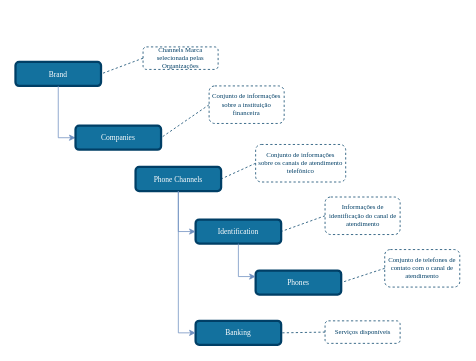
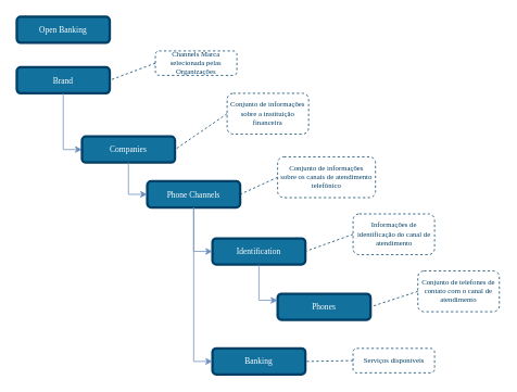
  <mxCell id="0" />
  <mxCell id="1" parent="0" />
+ <mxCell id="2" value="Open Banking" style="rounded=1;whiteSpace=wrap;html=1;comic=0;shadow=0;backgroundOutline=0;snapToPoint=0;fixDash=0;strokeWidth=3;fontFamily=Verdana;fontStyle=0;labelBackgroundColor=none;labelBorderColor=none;fontSize=10;fillColor=#13719E;strokeColor=#003F66;fontColor=#ffffff;" parent="1" vertex="1"><mxGeometry x="20" y="20" width="114" height="32" as="geometry" /></mxCell>
  <mxCell id="3" value="Phone Channels" style="rounded=1;whiteSpace=wrap;html=1;comic=0;shadow=0;backgroundOutline=0;snapToPoint=0;fixDash=0;strokeWidth=3;fontFamily=Verdana;fontStyle=0;labelBackgroundColor=none;labelBorderColor=none;fontSize=10;fillColor=#13719E;strokeColor=#003F66;fontColor=#ffffff;" parent="1" vertex="1"><mxGeometry x="180" y="222" width="114" height="32" as="geometry" /></mxCell>
  <mxCell id="4" value="Banking" style="rounded=1;whiteSpace=wrap;html=1;comic=0;shadow=0;backgroundOutline=0;snapToPoint=0;fixDash=0;strokeWidth=3;fontFamily=Verdana;fontStyle=0;labelBackgroundColor=none;labelBorderColor=none;fontSize=10;fillColor=#13719E;strokeColor=#003F66;fontColor=#ffffff;" parent="1" vertex="1"><mxGeometry x="260" y="427" width="114" height="32" as="geometry" /></mxCell>
  <mxCell id="5" value="&lt;font style=&quot;font-size: 9px&quot;&gt;Conjunto de informações sobre os canais de atendimento telefônico&lt;/font&gt;" style="rounded=1;whiteSpace=wrap;html=1;shadow=0;comic=0;strokeColor=#003F66;strokeWidth=1;fillColor=#ffffff;gradientColor=#ffffff;fontFamily=Verdana;fontSize=9;fontColor=#003F66;dashed=1;spacingLeft=5;spacing=0;spacingRight=5;spacingBottom=5;spacingTop=5;align=center;verticalAlign=middle;" parent="1" vertex="1"><mxGeometry x="340" y="192" width="120" height="50" as="geometry" /></mxCell>
  <mxCell id="6" value="" style="endArrow=none;dashed=1;html=1;shadow=0;strokeColor=#003F66;fontFamily=Verdana;fontSize=9;fontColor=#003F66;exitX=0;exitY=0.5;exitDx=0;exitDy=0;entryX=1;entryY=0.5;entryDx=0;entryDy=0;" parent="1" source="5" target="3" edge="1"><mxGeometry width="50" height="50" relative="1" as="geometry"><mxPoint x="430" y="262" as="sourcePoint" /><mxPoint x="480" y="212" as="targetPoint" /></mxGeometry></mxCell>
  <mxCell id="7" value="&lt;font style=&quot;font-size: 9px&quot;&gt;Serviços disponíveis&lt;/font&gt;" style="rounded=1;whiteSpace=wrap;html=1;shadow=0;comic=0;strokeColor=#003F66;strokeWidth=1;fillColor=#ffffff;gradientColor=#ffffff;fontFamily=Verdana;fontSize=9;fontColor=#003F66;dashed=1;spacingLeft=5;spacing=0;spacingRight=5;spacingBottom=5;spacingTop=5;align=center;verticalAlign=middle;" parent="1" vertex="1"><mxGeometry x="432.5" y="427" width="100" height="30" as="geometry" /></mxCell>
  <mxCell id="8" value="" style="endArrow=none;dashed=1;html=1;shadow=0;strokeColor=#003F66;fontFamily=Verdana;fontSize=9;fontColor=#003F66;entryX=1;entryY=0.5;entryDx=0;entryDy=0;exitX=0;exitY=0.5;exitDx=0;exitDy=0;" parent="1" source="7" target="4" edge="1"><mxGeometry width="50" height="50" relative="1" as="geometry"><mxPoint x="472.5" y="497" as="sourcePoint" /><mxPoint x="657.5" y="244" as="targetPoint" /></mxGeometry></mxCell>
  <mxCell id="9" value="Brand" style="rounded=1;whiteSpace=wrap;html=1;comic=0;shadow=0;backgroundOutline=0;snapToPoint=0;fixDash=0;strokeWidth=3;fontFamily=Verdana;fontStyle=0;labelBackgroundColor=none;labelBorderColor=none;fontSize=10;fillColor=#13719E;strokeColor=#003F66;fontColor=#ffffff;" parent="1" vertex="1"><mxGeometry x="20" y="82" width="114" height="32" as="geometry" /></mxCell>
  <mxCell id="10" value="&lt;font style=&quot;font-size: 9px&quot;&gt;Channels Marca selecionada pelas Organizações&lt;/font&gt;" style="rounded=1;whiteSpace=wrap;html=1;shadow=0;comic=0;strokeColor=#003F66;strokeWidth=1;fillColor=#ffffff;gradientColor=#ffffff;fontFamily=Verdana;fontSize=9;fontColor=#003F66;dashed=1;spacingLeft=5;spacing=0;spacingRight=5;spacingBottom=5;spacingTop=5;align=center;verticalAlign=middle;" parent="1" vertex="1"><mxGeometry x="190" y="62" width="100" height="30" as="geometry" /></mxCell>
  <mxCell id="11" value="" style="endArrow=none;dashed=1;html=1;shadow=0;strokeColor=#003F66;fontFamily=Verdana;fontSize=9;fontColor=#003F66;exitX=0;exitY=0.5;exitDx=0;exitDy=0;entryX=1;entryY=0.5;entryDx=0;entryDy=0;" parent="1" source="10" target="9" edge="1"><mxGeometry width="50" height="50" relative="1" as="geometry"><mxPoint x="195" y="182" as="sourcePoint" /><mxPoint x="144" y="192" as="targetPoint" /></mxGeometry></mxCell>
  <mxCell id="12" style="edgeStyle=orthogonalEdgeStyle;rounded=0;orthogonalLoop=1;jettySize=auto;html=1;exitX=0.5;exitY=1;exitDx=0;exitDy=0;entryX=0;entryY=0.5;entryDx=0;entryDy=0;strokeColor=#6C8EBF;endArrow=classic;endFill=1;" parent="1" source="9" target="14" edge="1"><mxGeometry relative="1" as="geometry"><mxPoint x="40" y="162" as="sourcePoint" /><mxPoint x="75" y="204" as="targetPoint" /></mxGeometry></mxCell>
  <mxCell id="13" style="edgeStyle=orthogonalEdgeStyle;rounded=0;orthogonalLoop=1;jettySize=auto;html=1;exitX=0.5;exitY=1;exitDx=0;exitDy=0;entryX=0;entryY=0.5;entryDx=0;entryDy=0;strokeColor=#6C8EBF;endArrow=classic;endFill=1;" parent="1" source="3" target="4" edge="1"><mxGeometry relative="1" as="geometry"><mxPoint x="180" y="374" as="sourcePoint" /><mxPoint x="213" y="428" as="targetPoint" /></mxGeometry></mxCell>
  <mxCell id="14" value="Companies" style="rounded=1;whiteSpace=wrap;html=1;comic=0;shadow=0;backgroundOutline=0;snapToPoint=0;fixDash=0;strokeWidth=3;fontFamily=Verdana;fontStyle=0;labelBackgroundColor=none;labelBorderColor=none;fontSize=10;fillColor=#13719E;strokeColor=#003F66;fontColor=#ffffff;" parent="1" vertex="1"><mxGeometry x="100" y="167" width="114" height="32" as="geometry" /></mxCell>
+ <mxCell id="15" style="edgeStyle=orthogonalEdgeStyle;rounded=0;orthogonalLoop=1;jettySize=auto;html=1;exitX=0.5;exitY=1;exitDx=0;exitDy=0;entryX=0;entryY=0.5;entryDx=0;entryDy=0;strokeColor=#6C8EBF;endArrow=classic;endFill=1;" parent="1" source="14" target="3" edge="1"><mxGeometry relative="1" as="geometry"><mxPoint x="111" y="273" as="sourcePoint" /><mxPoint x="134" y="327" as="targetPoint" /></mxGeometry></mxCell>
  <mxCell id="16" value="&lt;font style=&quot;font-size: 9px&quot;&gt;Conjunto de informações sobre a instituição financeira&lt;/font&gt;" style="rounded=1;whiteSpace=wrap;html=1;shadow=0;comic=0;strokeColor=#003F66;strokeWidth=1;fillColor=#ffffff;gradientColor=#ffffff;fontFamily=Verdana;fontSize=9;fontColor=#003F66;dashed=1;spacingLeft=5;spacing=0;spacingRight=5;spacingBottom=5;spacingTop=5;align=center;verticalAlign=middle;" parent="1" vertex="1"><mxGeometry x="278" y="114" width="100" height="50" as="geometry" /></mxCell>
  <mxCell id="17" value="Identification" style="rounded=1;whiteSpace=wrap;html=1;comic=0;shadow=0;backgroundOutline=0;snapToPoint=0;fixDash=0;strokeWidth=3;fontFamily=Verdana;fontStyle=0;labelBackgroundColor=none;labelBorderColor=none;fontSize=10;fillColor=#13719E;strokeColor=#003F66;fontColor=#ffffff;" vertex="1" parent="1"><mxGeometry x="260" y="292" width="114" height="32" as="geometry" /></mxCell>
  <mxCell id="18" value="Informações de identificação do canal de atendimento" style="rounded=1;whiteSpace=wrap;html=1;shadow=0;comic=0;strokeColor=#003F66;strokeWidth=1;fillColor=#ffffff;gradientColor=#ffffff;fontFamily=Verdana;fontSize=9;fontColor=#003F66;dashed=1;spacingLeft=5;spacing=0;spacingRight=5;spacingBottom=5;spacingTop=5;align=center;verticalAlign=middle;" vertex="1" parent="1"><mxGeometry x="432.5" y="262" width="100" height="50" as="geometry" /></mxCell>
  <mxCell id="19" value="" style="endArrow=none;dashed=1;html=1;shadow=0;strokeColor=#003F66;fontFamily=Verdana;fontSize=9;fontColor=#003F66;entryX=1;entryY=0.5;entryDx=0;entryDy=0;exitX=0;exitY=0.5;exitDx=0;exitDy=0;" edge="1" parent="1" source="18" target="17"><mxGeometry width="50" height="50" relative="1" as="geometry"><mxPoint x="471" y="347" as="sourcePoint" /><mxPoint x="656" y="94" as="targetPoint" /></mxGeometry></mxCell>
  <mxCell id="20" style="edgeStyle=orthogonalEdgeStyle;rounded=0;orthogonalLoop=1;jettySize=auto;html=1;exitX=0.5;exitY=1;exitDx=0;exitDy=0;entryX=0;entryY=0.5;entryDx=0;entryDy=0;strokeColor=#6C8EBF;endArrow=classic;endFill=1;" edge="1" parent="1" target="17" source="3"><mxGeometry relative="1" as="geometry"><mxPoint x="237" y="202" as="sourcePoint" /><mxPoint x="213" y="376" as="targetPoint" /></mxGeometry></mxCell>
  <mxCell id="21" value="Phones" style="rounded=1;whiteSpace=wrap;html=1;comic=0;shadow=0;backgroundOutline=0;snapToPoint=0;fixDash=0;strokeWidth=3;fontFamily=Verdana;fontStyle=0;labelBackgroundColor=none;labelBorderColor=none;fontSize=10;fillColor=#13719E;strokeColor=#003F66;fontColor=#ffffff;" vertex="1" parent="1"><mxGeometry x="340" y="360" width="114" height="32" as="geometry" /></mxCell>
  <mxCell id="22" value="Conjunto de telefones de contato com o canal de atendimento" style="rounded=1;whiteSpace=wrap;html=1;shadow=0;comic=0;strokeColor=#003F66;strokeWidth=1;fillColor=#ffffff;gradientColor=#ffffff;fontFamily=Verdana;fontSize=9;fontColor=#003F66;dashed=1;spacingLeft=5;spacing=0;spacingRight=5;spacingBottom=5;spacingTop=5;align=center;verticalAlign=middle;" vertex="1" parent="1"><mxGeometry x="512" y="332" width="100" height="50" as="geometry" /></mxCell>
  <mxCell id="23" value="" style="endArrow=none;dashed=1;html=1;shadow=0;strokeColor=#003F66;fontFamily=Verdana;fontSize=9;fontColor=#003F66;entryX=1;entryY=0.5;entryDx=0;entryDy=0;exitX=0;exitY=0.5;exitDx=0;exitDy=0;" edge="1" parent="1" source="22" target="21"><mxGeometry width="50" height="50" relative="1" as="geometry"><mxPoint x="523" y="417" as="sourcePoint" /><mxPoint x="708" y="164" as="targetPoint" /></mxGeometry></mxCell>
  <mxCell id="24" style="edgeStyle=orthogonalEdgeStyle;rounded=0;orthogonalLoop=1;jettySize=auto;html=1;exitX=0.5;exitY=1;exitDx=0;exitDy=0;entryX=0;entryY=0.25;entryDx=0;entryDy=0;strokeColor=#6C8EBF;endArrow=classic;endFill=1;" edge="1" parent="1" source="17" target="21"><mxGeometry relative="1" as="geometry"><mxPoint x="227" y="264" as="sourcePoint" /><mxPoint x="270" y="320" as="targetPoint" /></mxGeometry></mxCell>
  <mxCell id="25" value="" style="endArrow=none;dashed=1;html=1;shadow=0;strokeColor=#003F66;fontFamily=Verdana;fontSize=9;fontColor=#003F66;exitX=0;exitY=0.5;exitDx=0;exitDy=0;entryX=1;entryY=0.5;entryDx=0;entryDy=0;" edge="1" parent="1" source="16" target="14"><mxGeometry width="50" height="50" relative="1" as="geometry"><mxPoint x="360" y="227" as="sourcePoint" /><mxPoint x="314" y="248" as="targetPoint" /></mxGeometry></mxCell>
